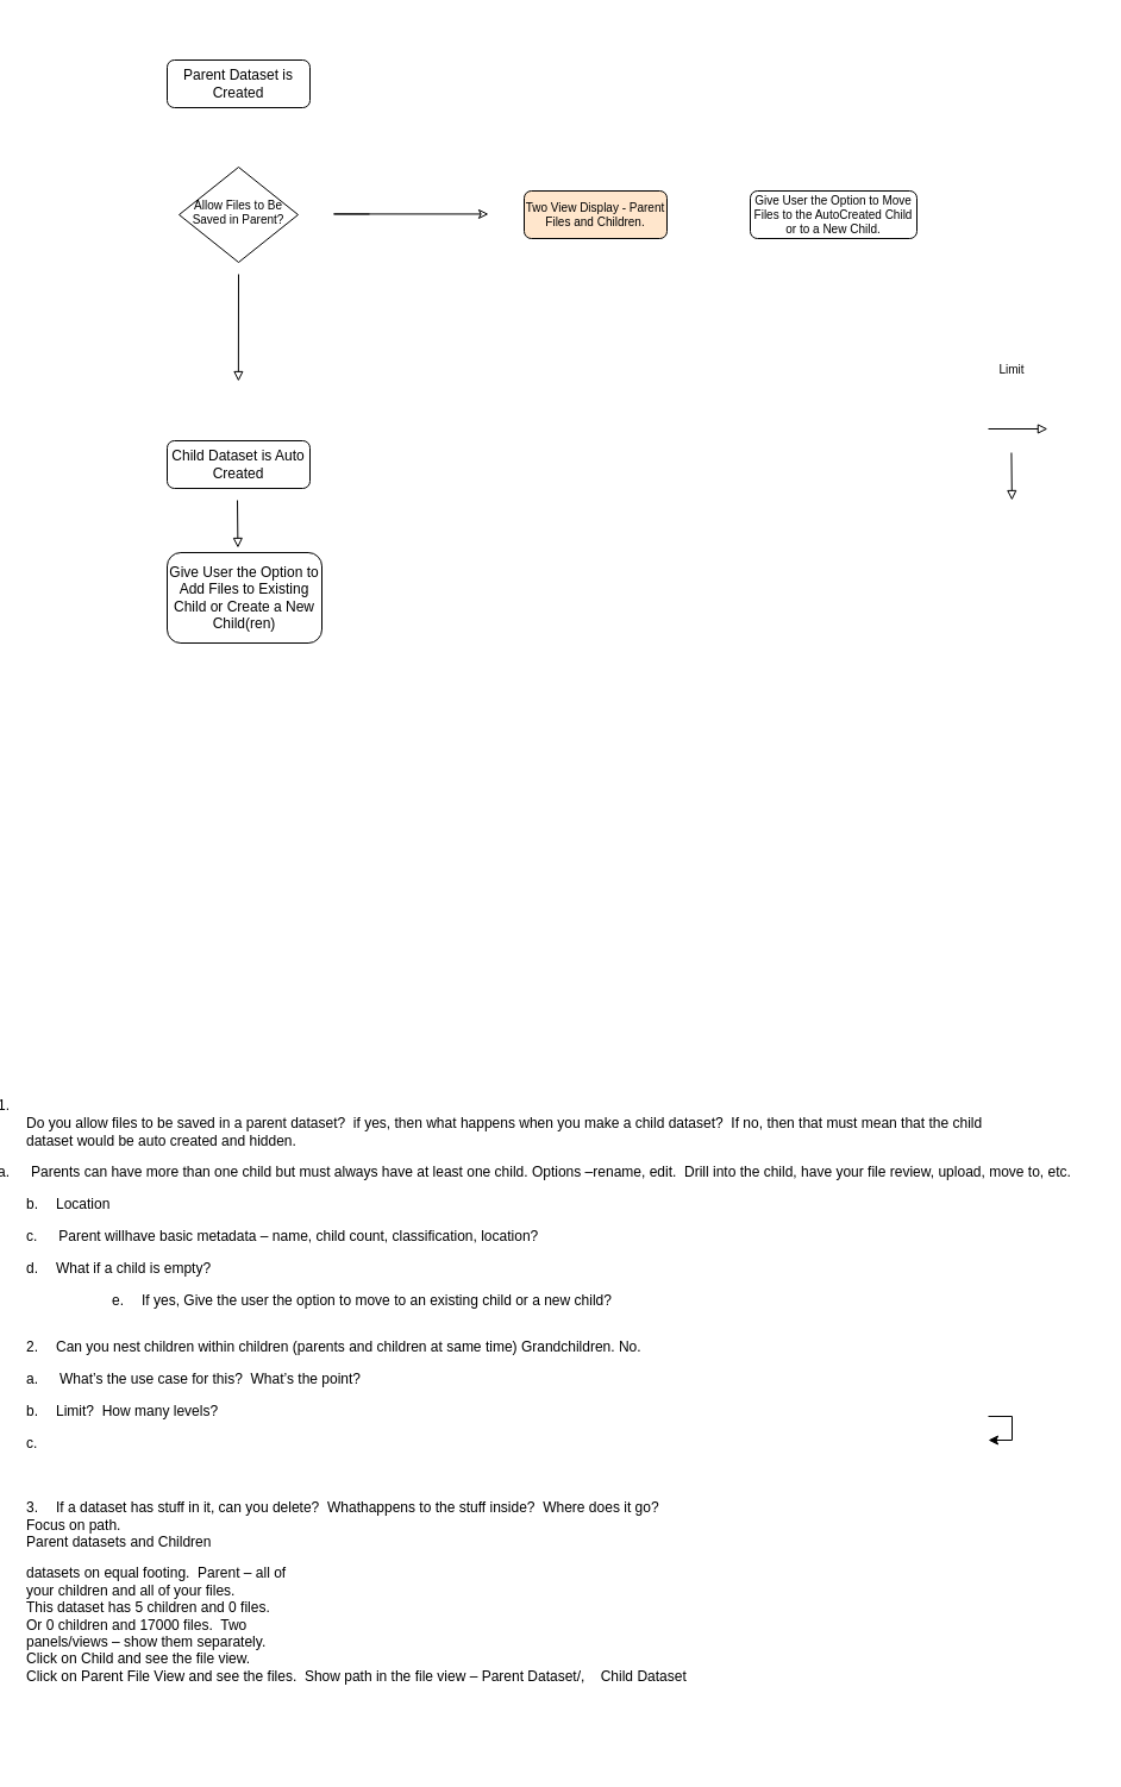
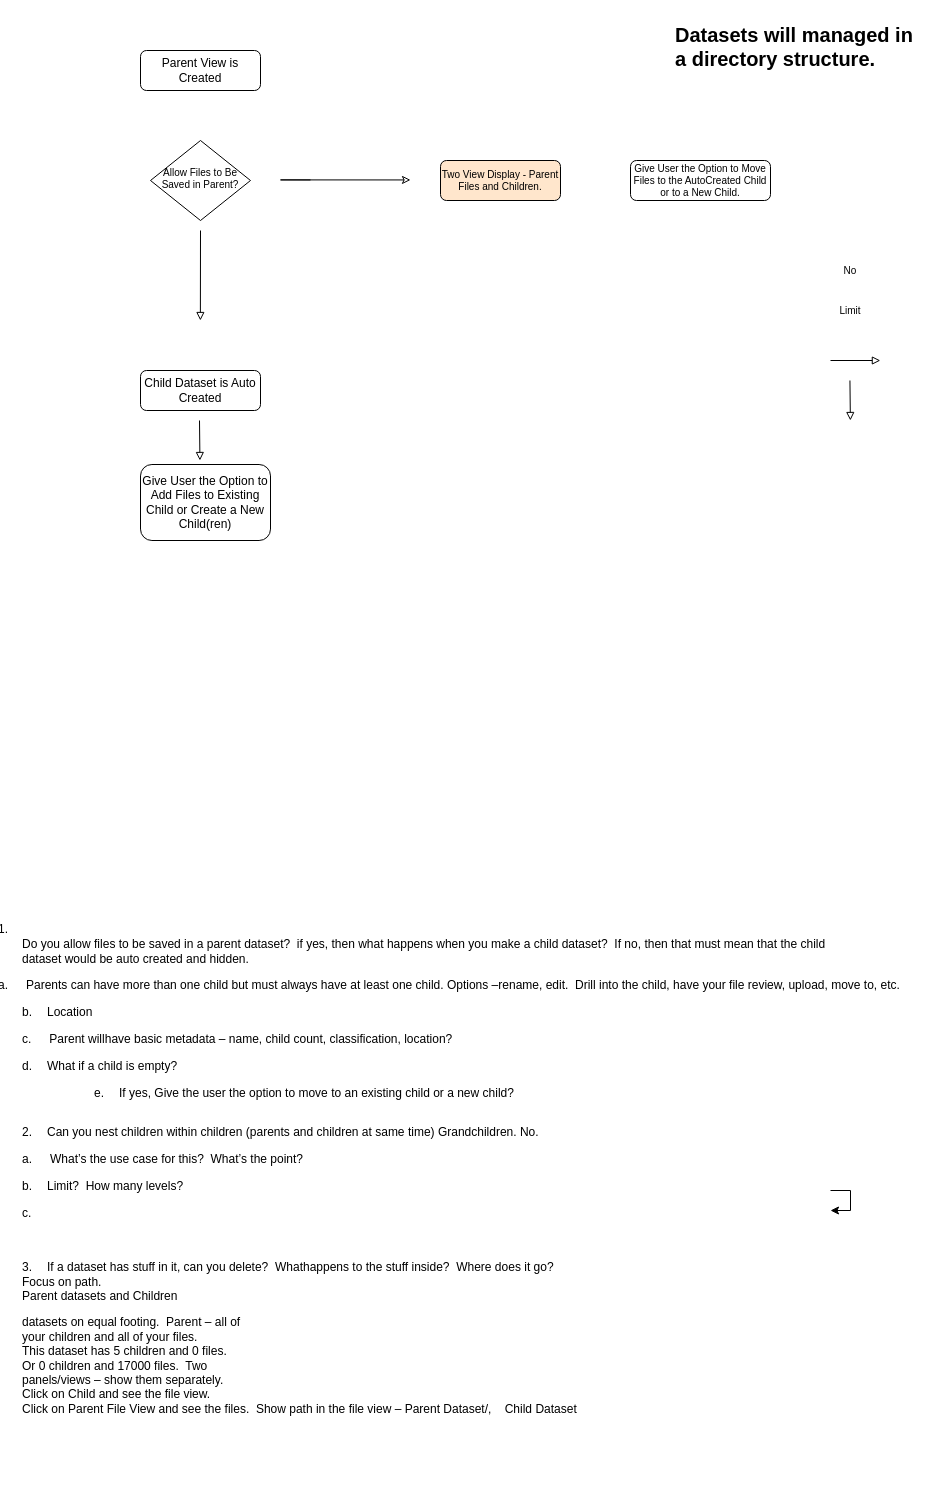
  <mxCell id="0" />
  <mxCell id="1" parent="0" />
- <mxCell id="2" value="Parent Dataset is Created" style="rounded=1;whiteSpace=wrap;html=1;fontSize=12;glass=0;strokeWidth=1;shadow=0;" parent="1" vertex="1"><mxGeometry x="140" y="50" width="120" height="40" as="geometry" /></mxCell>
+ <mxCell id="2" value="Parent View is Created" style="rounded=1;whiteSpace=wrap;html=1;fontSize=12;glass=0;strokeWidth=1;shadow=0;" parent="1" vertex="1"><mxGeometry x="140" y="50" width="120" height="40" as="geometry" /></mxCell>
  <mxCell id="3" value="Allow Files to Be Saved in Parent?" style="rhombus;whiteSpace=wrap;html=1;shadow=0;fontFamily=Helvetica;fontSize=10;align=center;strokeWidth=1;spacing=6;spacingTop=-4;" parent="1" vertex="1"><mxGeometry x="150" y="140" width="100" height="80" as="geometry" /></mxCell>
  <mxCell id="4" value="" style="edgeStyle=orthogonalEdgeStyle;rounded=0;orthogonalLoop=1;jettySize=auto;html=1;fontSize=10;endArrow=classic;endFill=0;" edge="1" parent="1"><mxGeometry relative="1" as="geometry"><mxPoint x="310" y="179.44" as="sourcePoint" /><mxPoint x="410" y="179.44" as="targetPoint" /><Array as="points"><mxPoint x="280" y="179.44" /></Array></mxGeometry></mxCell>
  <mxCell id="5" value="Two View Display - Parent Files and Children." style="rounded=1;whiteSpace=wrap;html=1;fontSize=10;glass=0;strokeWidth=1;shadow=0;fillColor=#ffe6cc;" parent="1" vertex="1"><mxGeometry x="440" y="160" width="120" height="40" as="geometry" /></mxCell>
  <mxCell id="6" value="Child Dataset is Auto Created" style="rounded=1;whiteSpace=wrap;html=1;fontSize=12;glass=0;strokeWidth=1;shadow=0;" parent="1" vertex="1"><mxGeometry x="140" y="370" width="120" height="40" as="geometry" /></mxCell>
  <mxCell id="7" value="&lt;p class=&quot;MsoListParagraphCxSpFirst&quot; style=&quot;text-indent: -0.25in ; font-size: 12px&quot;&gt;&lt;font style=&quot;font-size: 12px&quot;&gt;&lt;span style=&quot;line-height: 107% ; font-family: &amp;#34;calibri light&amp;#34; , sans-serif&quot;&gt;1.&lt;span style=&quot;font-stretch: normal ; line-height: normal ; font-family: &amp;#34;times new roman&amp;#34;&quot;&gt;&amp;nbsp;&amp;nbsp;&amp;nbsp;&amp;nbsp;&amp;nbsp;&lt;br&gt;&lt;/span&gt;&lt;/span&gt;&lt;span style=&quot;line-height: 107% ; font-family: &amp;#34;calibri light&amp;#34; , sans-serif&quot;&gt;Do you allow files to be saved in a parent dataset?&amp;nbsp; if&amp;nbsp;yes, then what happens when you make a child dataset?&amp;nbsp; If no, then that must mean that the child&lt;br&gt;dataset would be auto created and hidden.&amp;nbsp;&lt;/span&gt;&lt;/font&gt;&lt;/p&gt;&lt;p class=&quot;MsoListParagraphCxSpFirst&quot; style=&quot;text-indent: -0.25in ; font-size: 12px&quot;&gt;&lt;span style=&quot;font-family: &amp;#34;calibri light&amp;#34; , sans-serif ; text-indent: -0.25in&quot;&gt;a.&lt;/span&gt;&lt;span style=&quot;text-indent: -0.25in ; font-stretch: normal ; line-height: normal ; font-family: &amp;#34;times new roman&amp;#34;&quot;&gt;&amp;nbsp; &amp;nbsp; &amp;nbsp;&amp;nbsp;&lt;/span&gt;&lt;span style=&quot;font-family: &amp;#34;calibri light&amp;#34; , sans-serif ; text-indent: -0.25in&quot;&gt;Parents can&amp;nbsp;&lt;/span&gt;&lt;span style=&quot;font-family: &amp;#34;calibri light&amp;#34; , sans-serif ; text-indent: -0.25in&quot;&gt;have more than one child but must always have at least one child. Options –&lt;/span&gt;&lt;span style=&quot;font-family: &amp;#34;calibri light&amp;#34; , sans-serif ; text-indent: -0.25in&quot;&gt;rename, edit.&amp;nbsp; Drill into the child, have&amp;nbsp;&lt;/span&gt;&lt;span style=&quot;font-family: &amp;#34;calibri light&amp;#34; , sans-serif ; text-indent: -0.25in&quot;&gt;your file review, upload, move to, etc.&lt;/span&gt;&lt;/p&gt;&lt;span style=&quot;font-family: &amp;#34;calibri light&amp;#34; , sans-serif ; font-size: 12px ; text-indent: -0.25in&quot;&gt;b.&lt;/span&gt;&lt;span style=&quot;font-size: 12px ; text-indent: -0.25in ; font-stretch: normal ; line-height: normal ; font-family: &amp;#34;times new roman&amp;#34;&quot;&gt;&amp;nbsp; &amp;nbsp; &amp;nbsp;&lt;span style=&quot;font-family: &amp;#34;calibri light&amp;#34; , sans-serif ; text-indent: -0.25in&quot;&gt;Location&lt;/span&gt;&lt;br&gt;&lt;/span&gt;&lt;br&gt;&lt;span style=&quot;font-family: &amp;#34;calibri light&amp;#34; , sans-serif ; font-size: 12px ; text-indent: -0.25in&quot;&gt;c.&lt;/span&gt;&lt;span style=&quot;font-size: 12px ; text-indent: -0.25in ; font-stretch: normal ; line-height: normal ; font-family: &amp;#34;times new roman&amp;#34;&quot;&gt;&amp;nbsp; &amp;nbsp; &amp;nbsp;&amp;nbsp;&lt;span style=&quot;font-family: &amp;#34;calibri light&amp;#34; , sans-serif ; text-indent: -0.25in&quot;&gt;Parent will&lt;/span&gt;&lt;span style=&quot;font-family: &amp;#34;calibri light&amp;#34; , sans-serif ; text-indent: -0.25in&quot;&gt;have basic metadata – name, child count, classification, location?&lt;/span&gt;&lt;span style=&quot;font-family: &amp;#34;calibri light&amp;#34; , sans-serif ; text-indent: -0.25in&quot;&gt;&lt;br&gt;&lt;/span&gt;&lt;/span&gt;&lt;br&gt;&lt;span style=&quot;font-family: &amp;#34;calibri light&amp;#34; , sans-serif ; font-size: 12px ; text-indent: -0.25in&quot;&gt;d.&lt;/span&gt;&lt;span style=&quot;font-size: 12px ; text-indent: -0.25in ; font-stretch: normal ; line-height: normal ; font-family: &amp;#34;times new roman&amp;#34;&quot;&gt;&amp;nbsp; &amp;nbsp; &amp;nbsp;&lt;span style=&quot;font-family: &amp;#34;calibri light&amp;#34; , sans-serif ; text-indent: -0.25in&quot;&gt;What if a&amp;nbsp;&lt;/span&gt;&lt;span style=&quot;font-family: &amp;#34;calibri light&amp;#34; , sans-serif ; text-indent: -0.25in&quot;&gt;child is empty?&lt;/span&gt;&lt;/span&gt;&lt;br&gt;&lt;p class=&quot;MsoListParagraphCxSpMiddle&quot; style=&quot;margin-left: 1in ; text-indent: -0.25in ; font-size: 12px&quot;&gt;&lt;font style=&quot;font-size: 12px&quot;&gt;&lt;span style=&quot;line-height: 107% ; font-family: &amp;#34;calibri light&amp;#34; , sans-serif&quot;&gt;e.&lt;span style=&quot;font-stretch: normal ; line-height: normal ; font-family: &amp;#34;times new roman&amp;#34;&quot;&gt;&amp;nbsp;&amp;nbsp;&amp;nbsp;&amp;nbsp;&amp;nbsp;&lt;/span&gt;&lt;/span&gt;&lt;span style=&quot;line-height: 107% ; font-family: &amp;#34;calibri light&amp;#34; , sans-serif&quot;&gt;If yes, Give the user the option to move to an existing child or a new child?&lt;/span&gt;&lt;/font&gt;&lt;/p&gt;&lt;br&gt;&lt;span style=&quot;font-family: &amp;#34;calibri light&amp;#34; , sans-serif ; font-size: 12px ; text-indent: -0.25in&quot;&gt;2.&lt;/span&gt;&lt;span style=&quot;font-size: 12px ; text-indent: -0.25in ; font-stretch: normal ; line-height: normal ; font-family: &amp;#34;times new roman&amp;#34;&quot;&gt;&amp;nbsp; &amp;nbsp; &amp;nbsp;&lt;span style=&quot;font-family: &amp;#34;calibri light&amp;#34; , sans-serif ; text-indent: -0.25in&quot;&gt;Can you nest&amp;nbsp;&lt;/span&gt;&lt;span style=&quot;font-family: &amp;#34;calibri light&amp;#34; , sans-serif ; text-indent: -0.25in&quot;&gt;children within children (parents and children at same time) Grandchildren. No.&lt;/span&gt;&lt;span style=&quot;font-family: &amp;#34;calibri light&amp;#34; , sans-serif ; text-indent: -0.25in&quot;&gt;&lt;br&gt;&lt;/span&gt;&lt;/span&gt;&lt;br&gt;&lt;span style=&quot;font-family: &amp;#34;calibri light&amp;#34; , sans-serif ; font-size: 12px ; text-indent: -0.25in&quot;&gt;a.&lt;/span&gt;&lt;span style=&quot;font-size: 12px ; text-indent: -0.25in ; font-stretch: normal ; line-height: normal ; font-family: &amp;#34;times new roman&amp;#34;&quot;&gt;&amp;nbsp; &amp;nbsp; &amp;nbsp;&amp;nbsp;&lt;span style=&quot;font-family: &amp;#34;calibri light&amp;#34; , sans-serif ; text-indent: -0.25in&quot;&gt;What’s the&amp;nbsp;&lt;/span&gt;&lt;span style=&quot;font-family: &amp;#34;calibri light&amp;#34; , sans-serif ; text-indent: -0.25in&quot;&gt;use case for this? &amp;nbsp;What’s the point?&lt;/span&gt;&lt;span style=&quot;font-family: &amp;#34;calibri light&amp;#34; , sans-serif ; text-indent: -0.25in&quot;&gt;&lt;br&gt;&lt;/span&gt;&lt;/span&gt;&lt;br&gt;&lt;span style=&quot;font-family: &amp;#34;calibri light&amp;#34; , sans-serif ; font-size: 12px ; text-indent: -0.25in&quot;&gt;b.&lt;/span&gt;&lt;span style=&quot;font-size: 12px ; text-indent: -0.25in ; font-stretch: normal ; line-height: normal ; font-family: &amp;#34;times new roman&amp;#34;&quot;&gt;&amp;nbsp; &amp;nbsp; &amp;nbsp;&lt;span style=&quot;font-family: &amp;#34;calibri light&amp;#34; , sans-serif ; text-indent: -0.25in&quot;&gt;Limit?&amp;nbsp; How many levels?&lt;/span&gt;&lt;br&gt;&lt;/span&gt;&lt;br&gt;&lt;span style=&quot;font-family: &amp;#34;calibri light&amp;#34; , sans-serif ; font-size: 12px ; text-indent: -0.25in&quot;&gt;c.&lt;/span&gt;&lt;span style=&quot;font-size: 12px ; text-indent: -0.25in ; font-stretch: normal ; line-height: normal ; font-family: &amp;#34;times new roman&amp;#34;&quot;&gt;&amp;nbsp; &amp;nbsp; &amp;nbsp;&amp;nbsp;&lt;/span&gt;&lt;br&gt;&lt;p class=&quot;MsoListParagraphCxSpMiddle&quot; style=&quot;margin-left: 1in ; text-indent: -0.25in ; font-size: 12px&quot;&gt;&lt;font style=&quot;font-size: 12px&quot;&gt;&lt;span style=&quot;line-height: 107% ; font-family: &amp;#34;calibri light&amp;#34; , sans-serif&quot;&gt;&amp;nbsp;&lt;/span&gt;&lt;/font&gt;&lt;/p&gt;&lt;span style=&quot;font-family: &amp;#34;calibri light&amp;#34; , sans-serif ; font-size: 12px ; text-indent: -0.25in&quot;&gt;3.&lt;/span&gt;&lt;span style=&quot;font-size: 12px ; text-indent: -0.25in ; font-stretch: normal ; line-height: normal ; font-family: &amp;#34;times new roman&amp;#34;&quot;&gt;&amp;nbsp; &amp;nbsp; &amp;nbsp;&lt;span style=&quot;font-family: &amp;#34;calibri light&amp;#34; , sans-serif ; text-indent: -0.25in&quot;&gt;If a dataset&amp;nbsp;&lt;/span&gt;&lt;span style=&quot;font-family: &amp;#34;calibri light&amp;#34; , sans-serif ; text-indent: -0.25in&quot;&gt;has stuff in it, can you delete?&amp;nbsp; What&lt;/span&gt;&lt;span style=&quot;font-family: &amp;#34;calibri light&amp;#34; , sans-serif ; text-indent: -0.25in&quot;&gt;happens to the stuff inside?&amp;nbsp; Where does i&lt;/span&gt;&lt;span style=&quot;font-family: &amp;#34;calibri light&amp;#34; , sans-serif ; text-indent: -0.25in&quot;&gt;t go?&lt;/span&gt;&lt;span style=&quot;font-family: &amp;#34;calibri light&amp;#34; , sans-serif&quot;&gt;&amp;nbsp;&lt;/span&gt;&lt;span style=&quot;font-family: &amp;#34;calibri light&amp;#34; , sans-serif ; text-indent: -0.25in&quot;&gt;&lt;br&gt;&lt;/span&gt;&lt;/span&gt;&lt;span style=&quot;font-size: 12px ; font-family: &amp;#34;calibri light&amp;#34; , sans-serif&quot;&gt;Focus on path.&lt;/span&gt;&lt;br&gt;&lt;span style=&quot;font-size: 12px ; font-family: &amp;#34;calibri light&amp;#34; , sans-serif&quot;&gt;Parent datasets and Children&lt;/span&gt;&lt;br&gt;&lt;p class=&quot;MsoNormal&quot; style=&quot;font-size: 12px&quot;&gt;&lt;span style=&quot;line-height: 107% ; font-family: &amp;#34;calibri light&amp;#34; , sans-serif&quot;&gt;&lt;font style=&quot;font-size: 12px&quot;&gt;datasets on equal footing.&amp;nbsp; Parent – all of&lt;br&gt;your children and all of your files.&amp;nbsp;&lt;br&gt;This dataset has 5 children and 0 files.&amp;nbsp;&lt;br&gt;Or 0 children and 17000 files.&amp;nbsp; Two&lt;br&gt;panels/views – show them separately.&amp;nbsp;&amp;nbsp;&lt;br&gt;Click on Child and see the file view.&amp;nbsp;&lt;br&gt;Click on Parent File View and see the files.&amp;nbsp; Show path in the file view – Parent Dataset/,&amp;nbsp;&amp;nbsp;&amp;nbsp; Child Dataset&amp;nbsp;&amp;nbsp; &lt;/font&gt;&lt;/span&gt;&lt;/p&gt;&lt;br&gt;&lt;br&gt;&lt;p class=&quot;MsoListParagraph&quot; style=&quot;font-size: 12px&quot;&gt;&lt;span style=&quot;line-height: 107% ; font-family: &amp;#34;calibri light&amp;#34; , sans-serif&quot;&gt;&lt;font style=&quot;font-size: 12px&quot;&gt;&amp;nbsp;&lt;/font&gt;&lt;/span&gt;&lt;/p&gt;" style="text;html=1;resizable=0;autosize=1;align=left;verticalAlign=middle;points=[];fillColor=none;strokeColor=none;rounded=0;fontSize=10;" vertex="1" parent="1"><mxGeometry x="20" y="920" width="810" height="560" as="geometry" /></mxCell>
  <mxCell id="8" style="edgeStyle=orthogonalEdgeStyle;rounded=0;orthogonalLoop=1;jettySize=auto;html=1;fontSize=10;" edge="1" parent="1" source="7" target="7"><mxGeometry relative="1" as="geometry" /></mxCell>
  <mxCell id="9" value="Give User the Option to Add Files to Existing Child or Create a New Child(ren)" style="rounded=1;whiteSpace=wrap;html=1;fontSize=12;glass=0;strokeWidth=1;shadow=0;" vertex="1" parent="1"><mxGeometry x="140" y="464" width="130" height="76" as="geometry" /></mxCell>
  <mxCell id="10" value="" style="endArrow=block;html=1;fontSize=10;endFill=0;" edge="1" parent="1"><mxGeometry width="50" height="50" relative="1" as="geometry"><mxPoint x="199" y="420" as="sourcePoint" /><mxPoint x="199.44" y="460" as="targetPoint" /></mxGeometry></mxCell>
+ <mxCell id="11" value="&lt;h1&gt;Datasets will managed in a directory structure.&lt;/h1&gt;" style="text;html=1;strokeColor=none;fillColor=none;spacing=5;spacingTop=-20;whiteSpace=wrap;overflow=hidden;rounded=0;fontSize=10;align=left;fontStyle=1" vertex="1" parent="1"><mxGeometry x="670" y="20" width="250" height="80" as="geometry" /></mxCell>
  <mxCell id="12" value="" style="endArrow=block;html=1;fontSize=10;endFill=0;" edge="1" parent="1"><mxGeometry width="50" height="50" relative="1" as="geometry"><mxPoint x="849.44" y="380" as="sourcePoint" /><mxPoint x="849.88" y="420" as="targetPoint" /></mxGeometry></mxCell>
  <mxCell id="13" value="" style="endArrow=block;html=1;fontSize=10;endFill=0;" edge="1" parent="1"><mxGeometry width="50" height="50" relative="1" as="geometry"><mxPoint x="200" y="230" as="sourcePoint" /><mxPoint x="199.88" y="320" as="targetPoint" /></mxGeometry></mxCell>
  <mxCell id="14" value="Give User the Option to Move Files to the AutoCreated Child or to a New Child." style="rounded=1;whiteSpace=wrap;html=1;fontSize=10;glass=0;strokeWidth=1;shadow=0;" vertex="1" parent="1"><mxGeometry x="630" y="160" width="140" height="40" as="geometry" /></mxCell>
+ <mxCell id="15" value="No" style="text;html=1;strokeColor=none;fillColor=none;align=center;verticalAlign=middle;whiteSpace=wrap;rounded=0;fontSize=10;" vertex="1" parent="1"><mxGeometry x="830" y="260" width="40" height="20" as="geometry" /></mxCell>
  <mxCell id="16" value="Limit" style="text;html=1;strokeColor=none;fillColor=none;align=center;verticalAlign=middle;whiteSpace=wrap;rounded=0;fontSize=10;" vertex="1" parent="1"><mxGeometry x="830" y="300" width="40" height="20" as="geometry" /></mxCell>
  <mxCell id="17" value="" style="endArrow=block;html=1;fontSize=10;endFill=0;" edge="1" parent="1"><mxGeometry width="50" height="50" relative="1" as="geometry"><mxPoint x="830" y="360" as="sourcePoint" /><mxPoint x="879.88" y="360" as="targetPoint" /></mxGeometry></mxCell>
